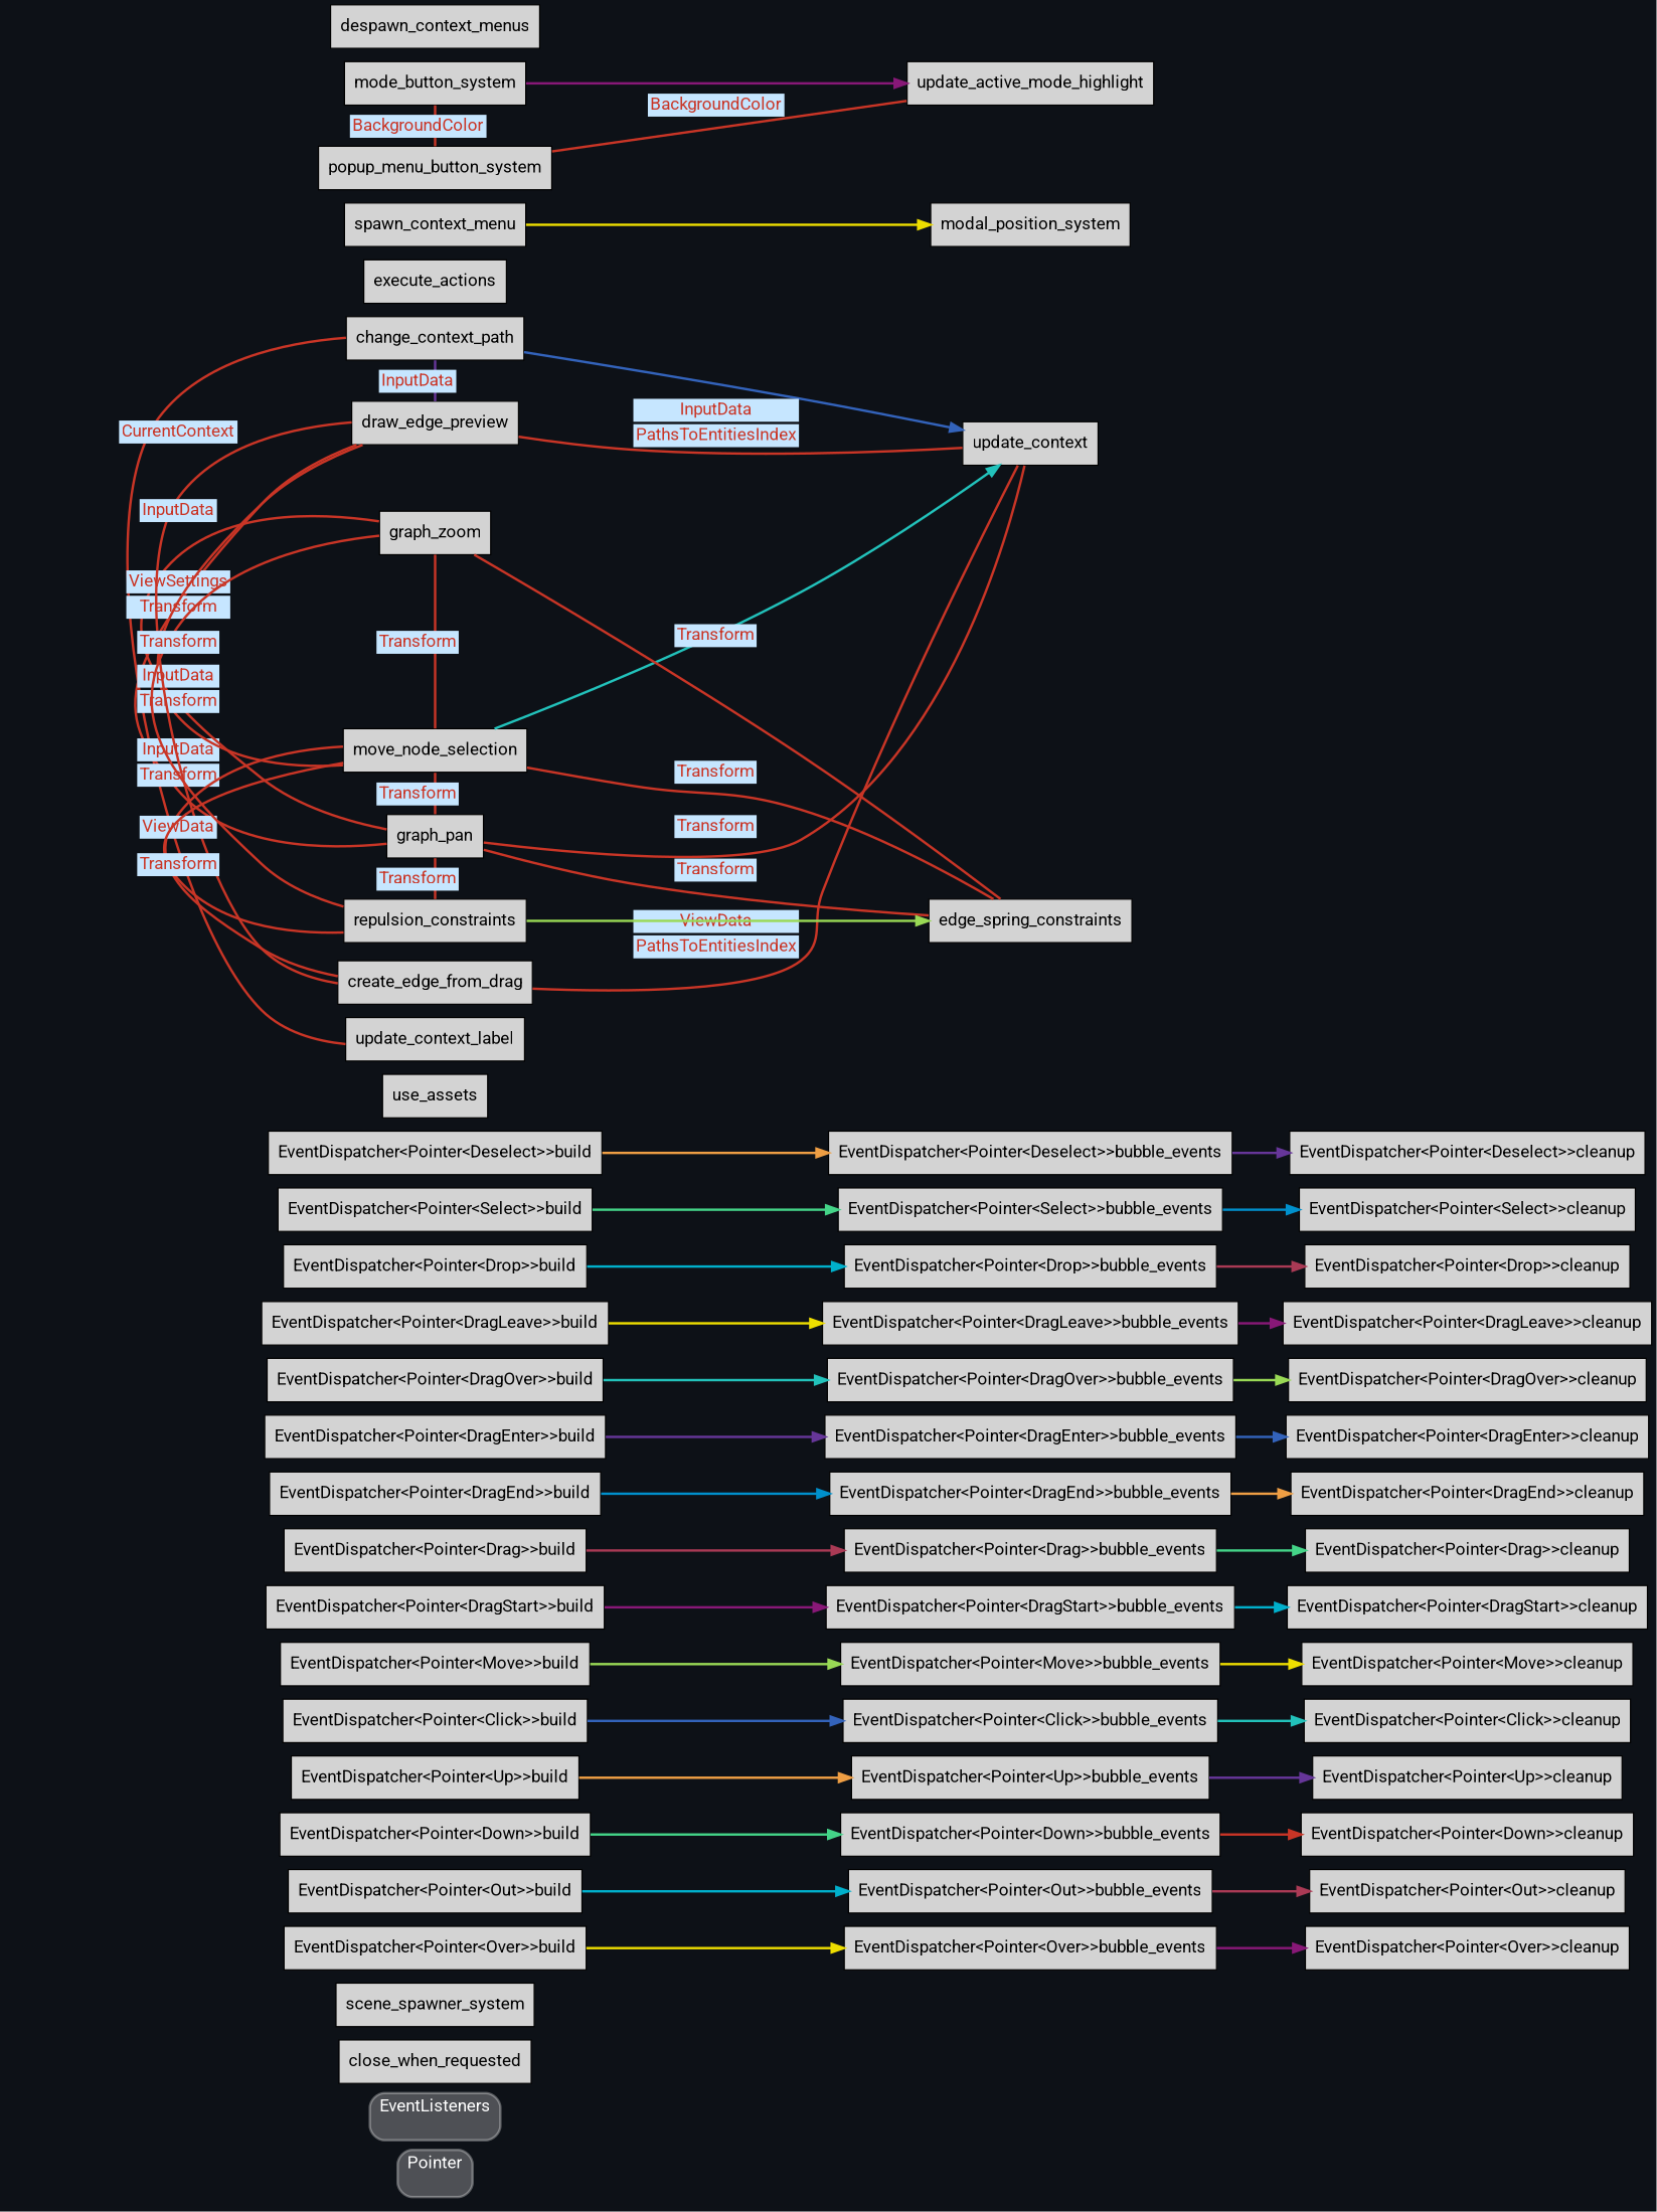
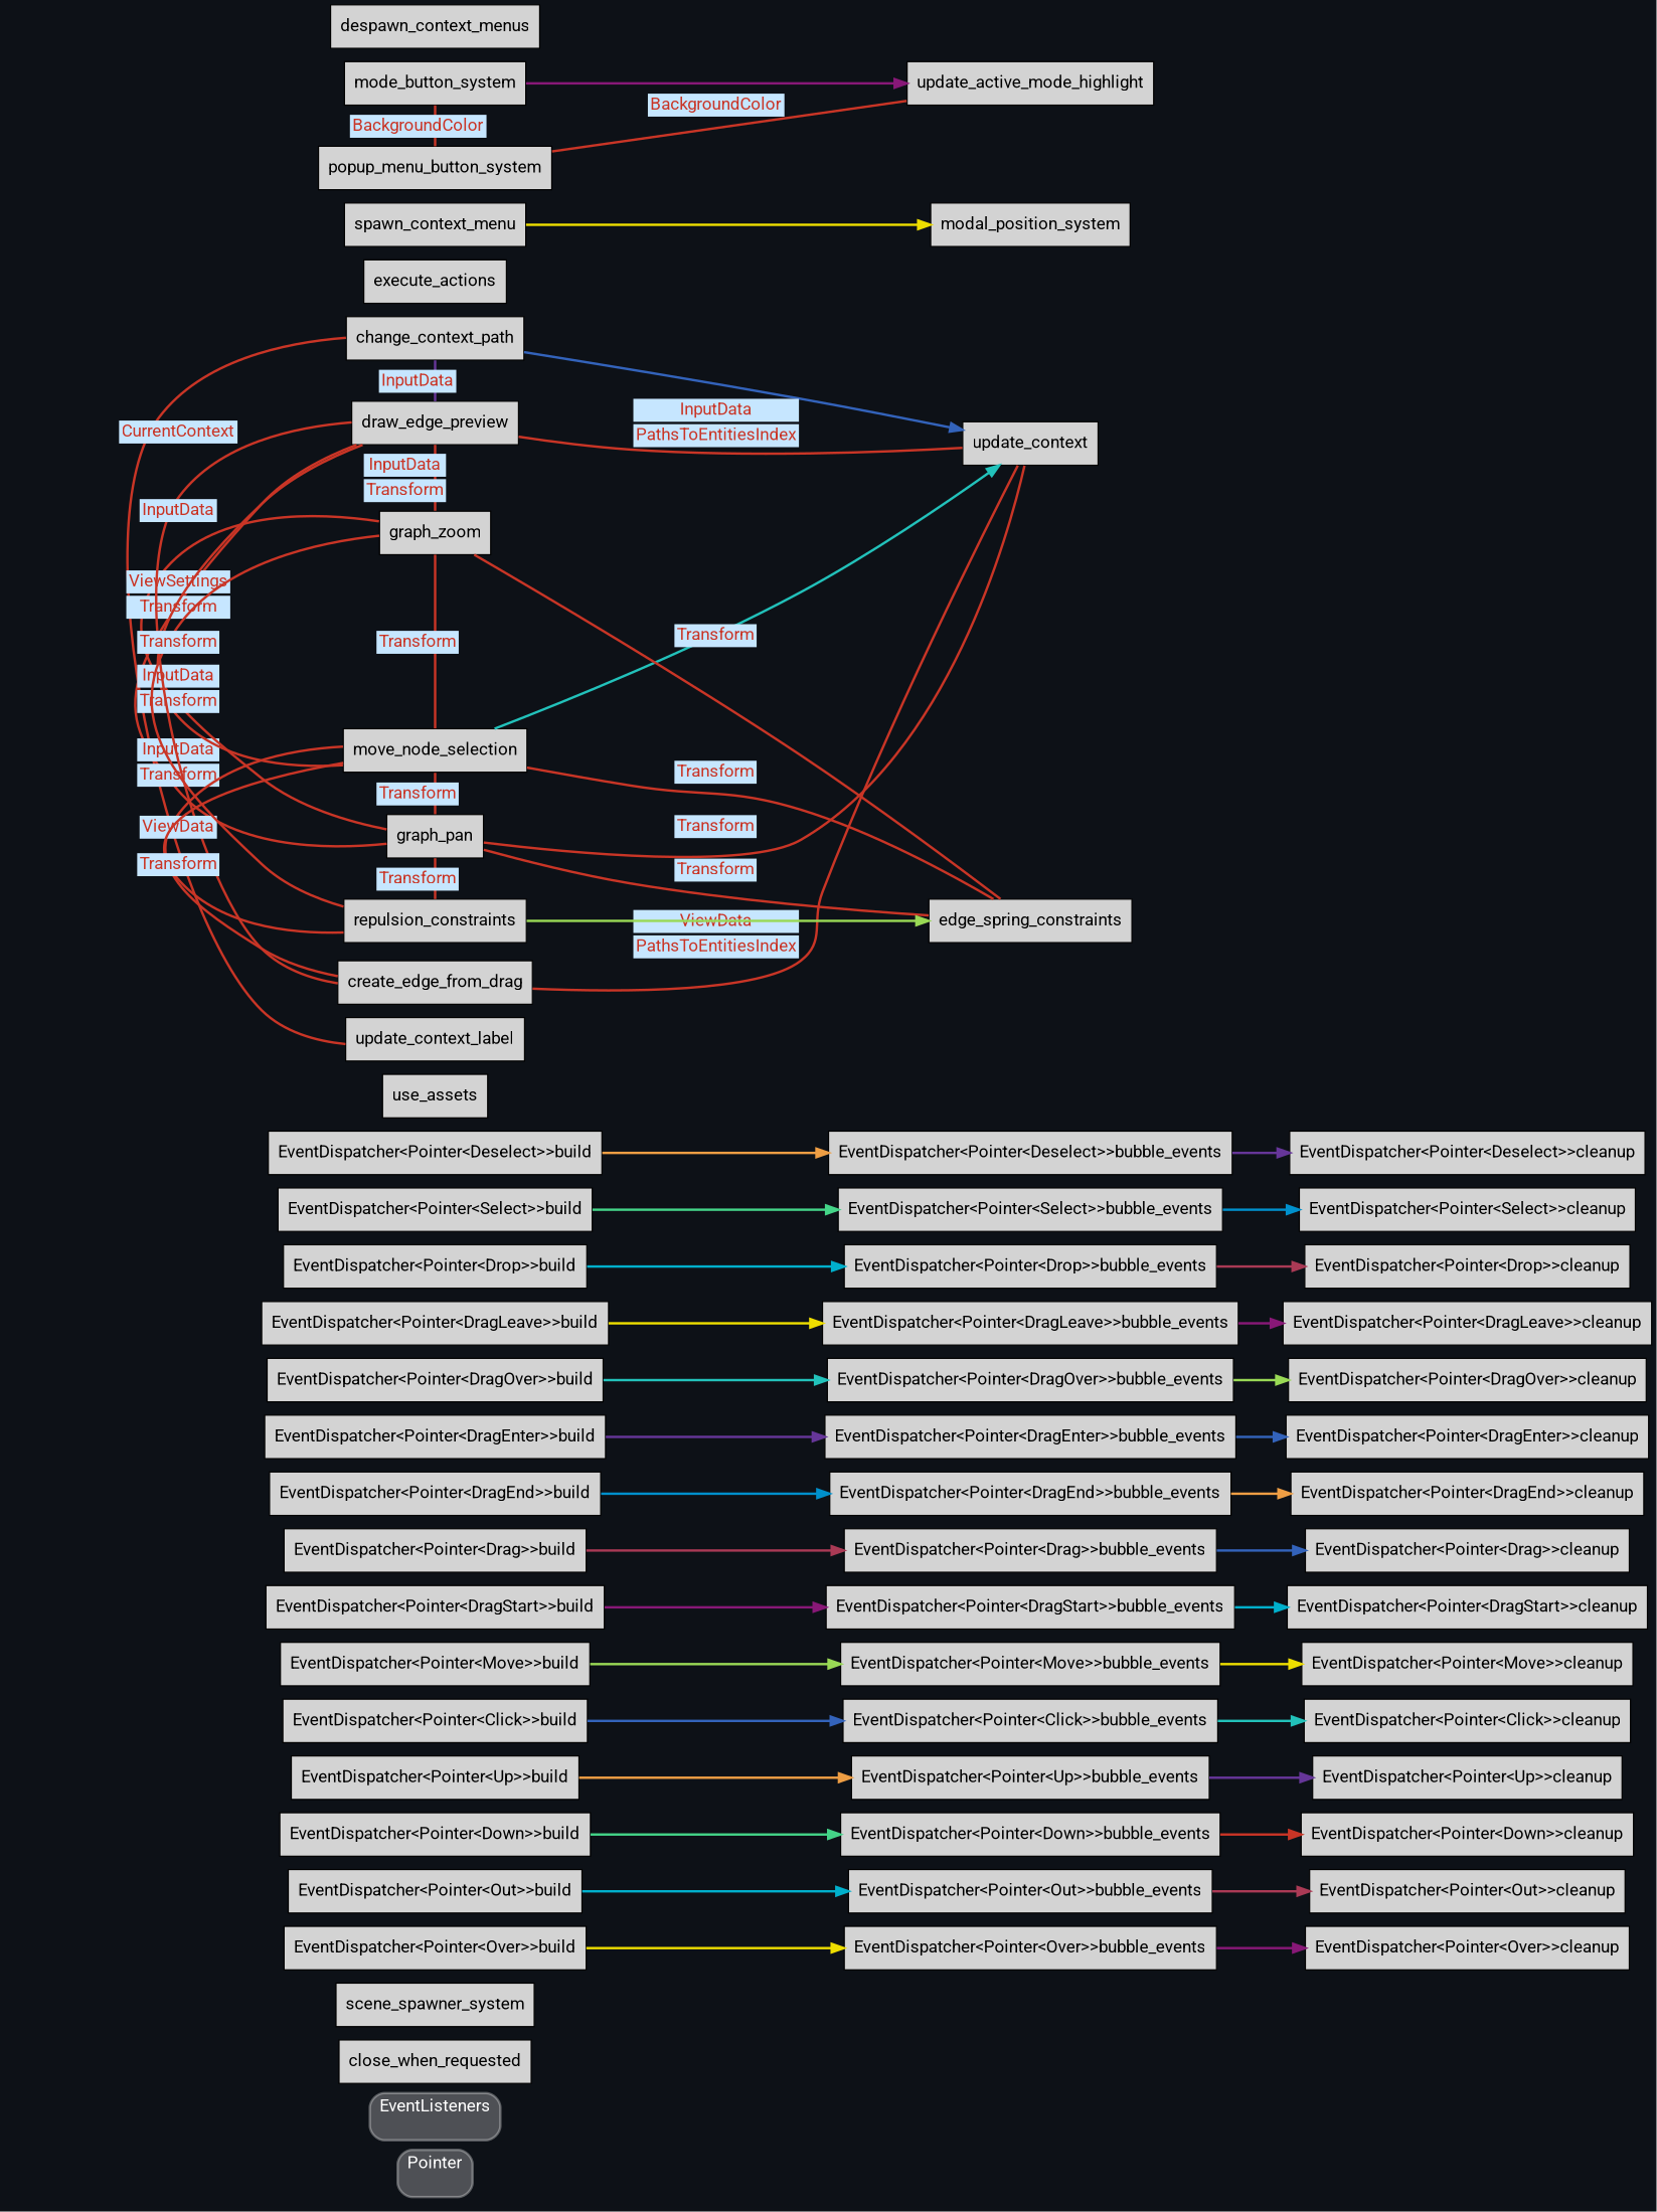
  digraph {
    bgcolor="#0d1117"
    compound=true
    fontname=Roboto
    nodesep=0.15
    rankdir=LR
    splines=spline
    node [fontname=Roboto shape=box style=filled]
    edge [color="#c93526" fontname=Roboto penwidth=2]
    "set_marker_node_Set(2)" [height=0 shape=point style=invis]
    "set_marker_node_Set(42)" [height=0 shape=point style=invis]
    n3 [label=close_when_requested]
    n4 [label=scene_spawner_system]
    n5 [label="EventDispatcher<Pointer<Over>>build"]
    n6 [label="EventDispatcher<Pointer<Over>>bubble_events"]
    n7 [label="EventDispatcher<Pointer<Over>>cleanup"]
    n8 [label="EventDispatcher<Pointer<Out>>build"]
    n9 [label="EventDispatcher<Pointer<Out>>bubble_events"]
    n10 [label="EventDispatcher<Pointer<Out>>cleanup"]
    n11 [label="EventDispatcher<Pointer<Down>>build"]
    n12 [label="EventDispatcher<Pointer<Down>>bubble_events"]
    n13 [label="EventDispatcher<Pointer<Down>>cleanup"]
    n14 [label="EventDispatcher<Pointer<Up>>build"]
    n15 [label="EventDispatcher<Pointer<Up>>bubble_events"]
    n16 [label="EventDispatcher<Pointer<Up>>cleanup"]
    n17 [label="EventDispatcher<Pointer<Click>>build"]
    n18 [label="EventDispatcher<Pointer<Click>>bubble_events"]
    n19 [label="EventDispatcher<Pointer<Click>>cleanup"]
    n20 [label="EventDispatcher<Pointer<Move>>build"]
    n21 [label="EventDispatcher<Pointer<Move>>bubble_events"]
    n22 [label="EventDispatcher<Pointer<Move>>cleanup"]
    n23 [label="EventDispatcher<Pointer<DragStart>>build"]
    n24 [label="EventDispatcher<Pointer<DragStart>>bubble_events"]
    n25 [label="EventDispatcher<Pointer<DragStart>>cleanup"]
    n26 [label="EventDispatcher<Pointer<Drag>>build"]
    n27 [label="EventDispatcher<Pointer<Drag>>bubble_events"]
    n28 [label="EventDispatcher<Pointer<Drag>>cleanup"]
    n29 [label="EventDispatcher<Pointer<DragEnd>>build"]
    n30 [label="EventDispatcher<Pointer<DragEnd>>bubble_events"]
    n31 [label="EventDispatcher<Pointer<DragEnd>>cleanup"]
    n32 [label="EventDispatcher<Pointer<DragEnter>>build"]
    n33 [label="EventDispatcher<Pointer<DragEnter>>bubble_events"]
    n34 [label="EventDispatcher<Pointer<DragEnter>>cleanup"]
    n35 [label="EventDispatcher<Pointer<DragOver>>build"]
    n36 [label="EventDispatcher<Pointer<DragOver>>bubble_events"]
    n37 [label="EventDispatcher<Pointer<DragOver>>cleanup"]
    n38 [label="EventDispatcher<Pointer<DragLeave>>build"]
    n39 [label="EventDispatcher<Pointer<DragLeave>>bubble_events"]
    n40 [label="EventDispatcher<Pointer<DragLeave>>cleanup"]
    n41 [label="EventDispatcher<Pointer<Drop>>build"]
    n42 [label="EventDispatcher<Pointer<Drop>>bubble_events"]
    n43 [label="EventDispatcher<Pointer<Drop>>cleanup"]
    n44 [label="EventDispatcher<Pointer<Select>>build"]
    n45 [label="EventDispatcher<Pointer<Select>>bubble_events"]
    n46 [label="EventDispatcher<Pointer<Select>>cleanup"]
    n47 [label="EventDispatcher<Pointer<Deselect>>build"]
    n48 [label="EventDispatcher<Pointer<Deselect>>bubble_events"]
    n49 [label="EventDispatcher<Pointer<Deselect>>cleanup"]
    n50 [label=use_assets]
    n51 [label=change_context_path]
    n52 [label=draw_edge_preview]
    n53 [label=update_context]
    n54 [label=update_context_label]
    n55 [label=graph_zoom]
    n56 [label=graph_pan]
    n57 [label=move_node_selection]
    n58 [label=edge_spring_constraints]
    n59 [label=create_edge_from_drag]
    n60 [label=execute_actions]
    n61 [label=repulsion_constraints]
    n62 [label=modal_position_system]
    n63 [label=mode_button_system]
    n64 [label=update_active_mode_highlight]
    n65 [label=popup_menu_button_system]
    n66 [label=despawn_context_menus]
    n67 [label=spawn_context_menu]
    subgraph cluster_1 {
      color="#ffffff50"
      fillcolor="#ffffff44"
      fontcolor="#ffffff"
      label=Pointer
      penwidth=2
      style="rounded,filled"
      "set_marker_node_Set(2)"
    }
    subgraph cluster_2 {
      color="#ffffff50"
      fillcolor="#ffffff44"
      fontcolor="#ffffff"
      label=EventListeners
      penwidth=2
      style="rounded,filled"
      "set_marker_node_Set(42)"
    }
    n5 -> n6 [color="#eede00"]
    n6 -> n7 [color="#881877"]
    n8 -> n9 [color="#00b0cc"]
    n9 -> n10 [color="#aa3a55"]
    n11 -> n12 [color="#44d488"]
    n12 -> n13
    n14 -> n15 [color="#ee9e44"]
    n15 -> n16 [color="#663699"]
    n17 -> n18 [color="#3363bb"]
    n18 -> n19 [color="#22c2bb"]
    n20 -> n21 [color="#99d955"]
    n21 -> n22 [color="#eede00"]
    n23 -> n24 [color="#881877"]
    n24 -> n25 [color="#00b0cc"]
    n26 -> n27 [color="#aa3a55"]
-   n27 -> n28 [color="#44d488"]
+   n27 -> n28 [color="#3363bb"]
    n29 -> n30 [color="#0090cc"]
    n30 -> n31 [color="#ee9e44"]
    n32 -> n33 [color="#663699"]
    n33 -> n34 [color="#3363bb"]
    n35 -> n36 [color="#22c2bb"]
    n36 -> n37 [color="#99d955"]
    n38 -> n39 [color="#eede00"]
    n39 -> n40 [color="#881877"]
    n41 -> n42 [color="#00b0cc"]
    n42 -> n43 [color="#aa3a55"]
    n44 -> n45 [color="#44d488"]
    n45 -> n46 [color="#0090cc"]
    n47 -> n48 [color="#ee9e44"]
    n48 -> n49 [color="#663699"]
    n51 -> n52 [color="#663699" constraint=false dir=none fontcolor="#c93526" label=<<table border="0" cellborder="0"><tr><td bgcolor="#c6e6ff">InputData</td></tr></table>>]
    n51 -> n53 [color="#3363bb"]
    n51 -> n54 [constraint=false dir=none fontcolor="#c93526" label=<<table border="0" cellborder="0"><tr><td bgcolor="#c6e6ff">CurrentContext</td></tr></table>>]
    n52 -> n53 [constraint=false dir=none fontcolor="#c93526" label=<<table border="0" cellborder="0"><tr><td bgcolor="#c6e6ff">InputData</td></tr><tr><td bgcolor="#c6e6ff">PathsToEntitiesIndex</td></tr></table>>]
+   n52 -> n55 [constraint=false dir=none fontcolor="#c93526" label=<<table border="0" cellborder="0"><tr><td bgcolor="#c6e6ff">InputData</td></tr><tr><td bgcolor="#c6e6ff">Transform</td></tr></table>>]
    n52 -> n56 [constraint=false dir=none fontcolor="#c93526" label=<<table border="0" cellborder="0"><tr><td bgcolor="#c6e6ff">InputData</td></tr><tr><td bgcolor="#c6e6ff">Transform</td></tr></table>>]
    n53 -> n56 [constraint=false dir=none fontcolor="#c93526" label=<<table border="0" cellborder="0"><tr><td bgcolor="#c6e6ff">Transform</td></tr></table>>]
    n55 -> n56 [constraint=false dir=none fontcolor="#c93526" label=<<table border="0" cellborder="0"><tr><td bgcolor="#c6e6ff">ViewSettings</td></tr><tr><td bgcolor="#c6e6ff">Transform</td></tr></table>>]
    n57 -> n52 [constraint=false dir=none fontcolor="#c93526" label=<<table border="0" cellborder="0"><tr><td bgcolor="#c6e6ff">InputData</td></tr><tr><td bgcolor="#c6e6ff">Transform</td></tr></table>>]
    n57 -> n53 [color="#22c2bb"]
    n57 -> n55 [constraint=false dir=none fontcolor="#c93526" label=<<table border="0" cellborder="0"><tr><td bgcolor="#c6e6ff">Transform</td></tr></table>>]
    n57 -> n56 [constraint=false dir=none fontcolor="#c93526" label=<<table border="0" cellborder="0"><tr><td bgcolor="#c6e6ff">Transform</td></tr></table>>]
    n57 -> n58 [constraint=false dir=none fontcolor="#c93526" label=<<table border="0" cellborder="0"><tr><td bgcolor="#c6e6ff">Transform</td></tr></table>>]
    n58 -> n55 [constraint=false dir=none fontcolor="#c93526" label=<<table border="0" cellborder="0"><tr><td bgcolor="#c6e6ff">Transform</td></tr></table>>]
    n58 -> n56 [constraint=false dir=none fontcolor="#c93526" label=<<table border="0" cellborder="0"><tr><td bgcolor="#c6e6ff">Transform</td></tr></table>>]
    n59 -> n52 [constraint=false dir=none fontcolor="#c93526" label=<<table border="0" cellborder="0"><tr><td bgcolor="#c6e6ff">InputData</td></tr></table>>]
    n59 -> n53 [constraint=false dir=none fontcolor="#c93526" label=<<table border="0" cellborder="0"><tr><td bgcolor="#c6e6ff">ViewData</td></tr><tr><td bgcolor="#c6e6ff">PathsToEntitiesIndex</td></tr></table>>]
    n59 -> n57 [constraint=false dir=none fontcolor="#c93526" label=<<table border="0" cellborder="0"><tr><td bgcolor="#c6e6ff">ViewData</td></tr></table>>]
    n61 -> n55 [constraint=false dir=none fontcolor="#c93526" label=<<table border="0" cellborder="0"><tr><td bgcolor="#c6e6ff">Transform</td></tr></table>>]
    n61 -> n56 [constraint=false dir=none fontcolor="#c93526" label=<<table border="0" cellborder="0"><tr><td bgcolor="#c6e6ff">Transform</td></tr></table>>]
    n61 -> n57 [constraint=false dir=none fontcolor="#c93526" label=<<table border="0" cellborder="0"><tr><td bgcolor="#c6e6ff">Transform</td></tr></table>>]
    n61 -> n58 [color="#99d955"]
    n63 -> n64 [color="#881877"]
    n65 -> n63 [constraint=false dir=none fontcolor="#c93526" label=<<table border="0" cellborder="0"><tr><td bgcolor="#c6e6ff">BackgroundColor</td></tr></table>>]
    n65 -> n64 [constraint=false dir=none fontcolor="#c93526" label=<<table border="0" cellborder="0"><tr><td bgcolor="#c6e6ff">BackgroundColor</td></tr></table>>]
    n67 -> n62 [color="#eede00"]
  }
